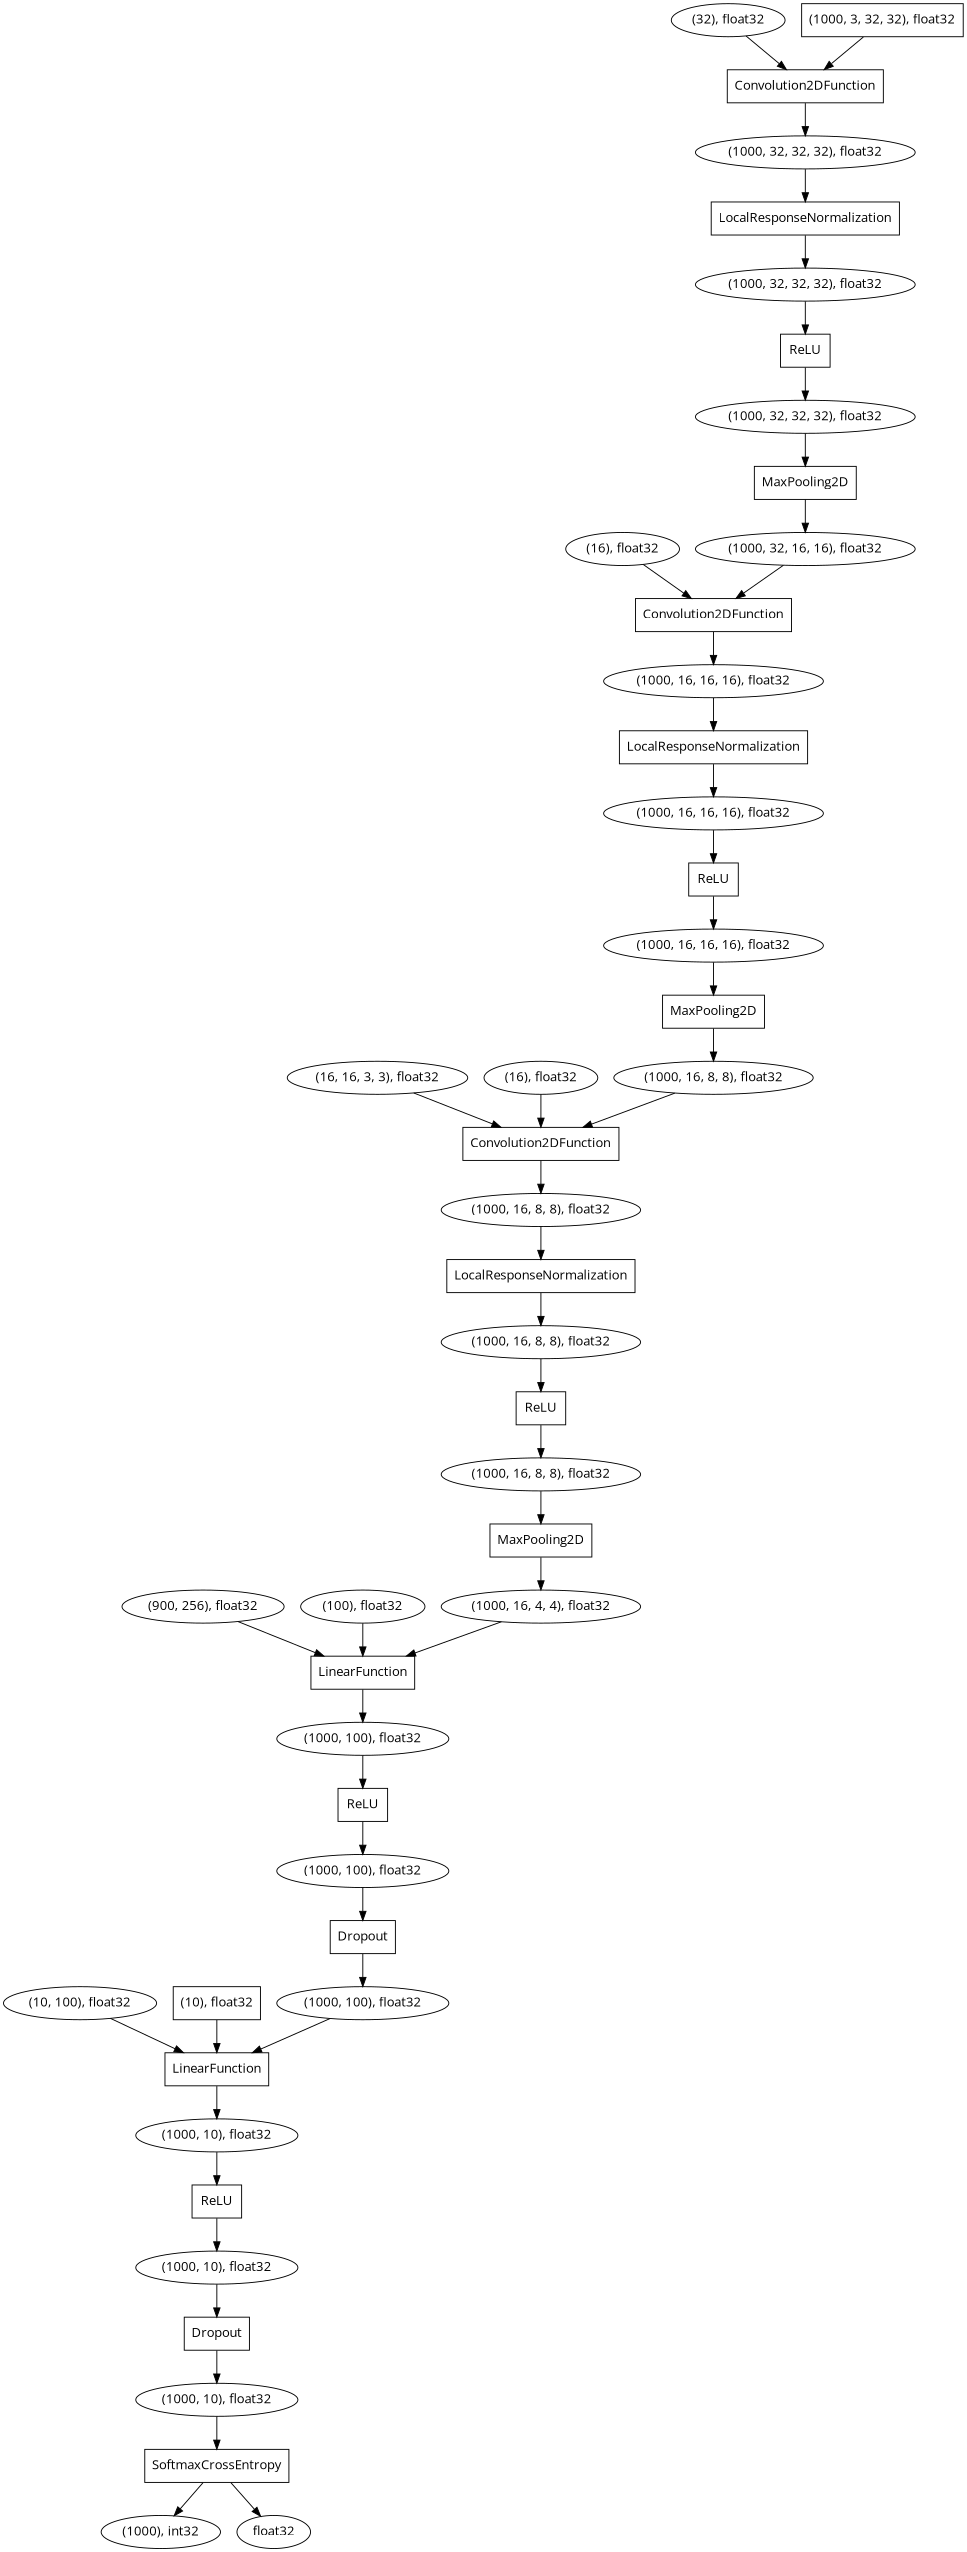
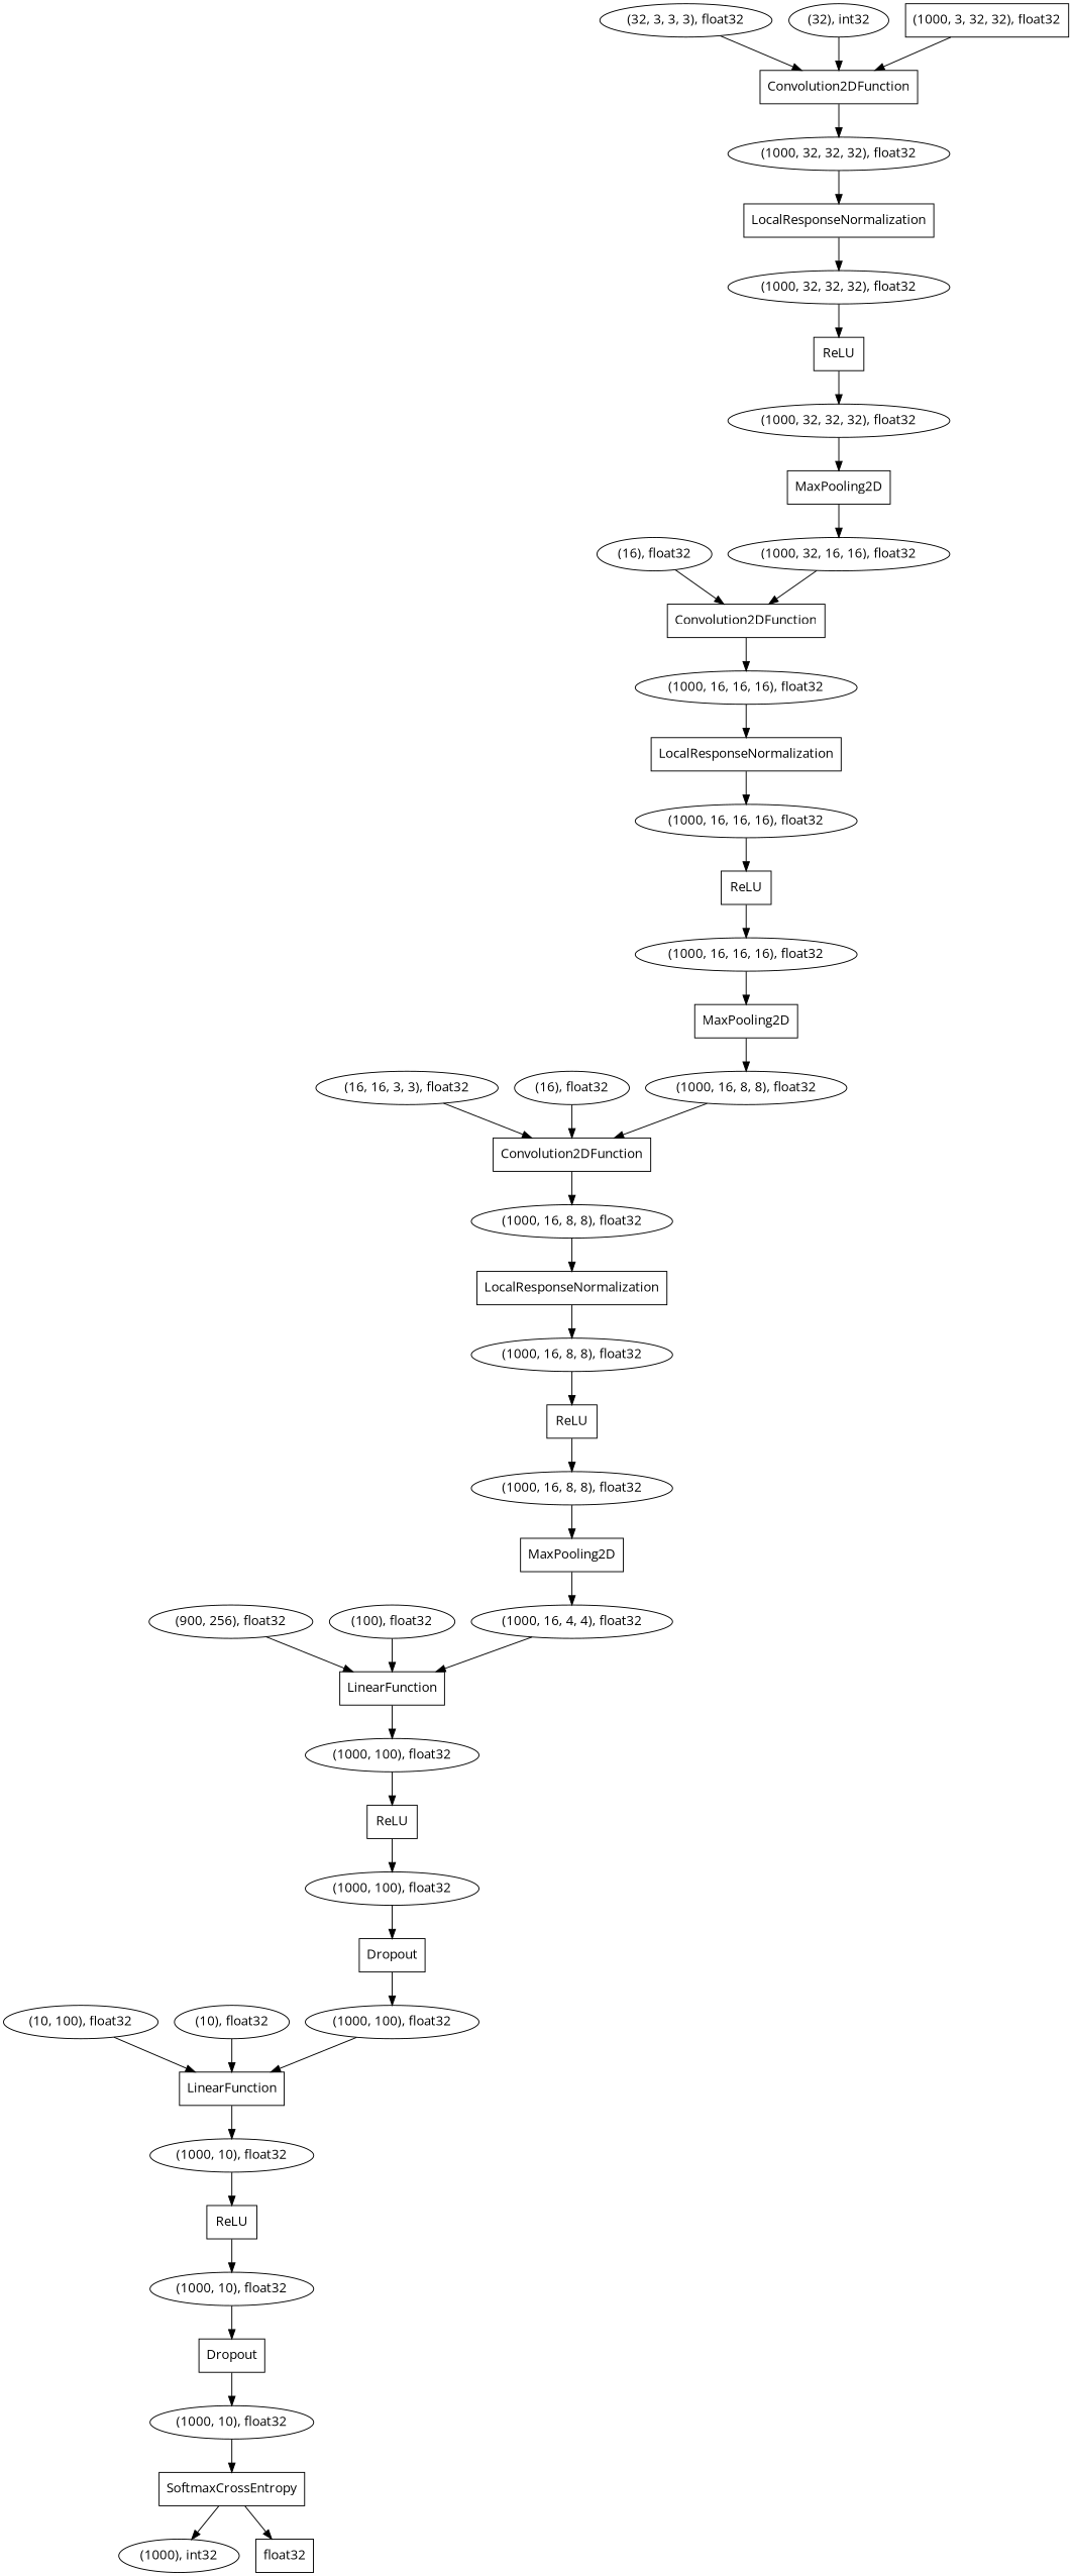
  digraph {
    fontname="Open Sans"
    node [fontname="Open Sans" shape=oval]
    edge [fontname="Open Sans"]
    n1 [label="(1000, 16, 16, 16), float32"]
    n2 [label=MaxPooling2D shape=box]
    n3 [label="(1000, 16, 8, 8), float32"]
+   n4 [label="(32, 3, 3, 3), float32"]
    n5 [label=Convolution2DFunction shape=box]
    n6 [label="(1000, 32, 32, 32), float32"]
    n7 [label="(1000, 10), float32"]
    n8 [label=Dropout shape=box]
    n9 [label="(1000, 10), float32"]
    n10 [label="(1000, 16, 8, 8), float32"]
    n11 [label=LocalResponseNormalization shape=box]
    n12 [label="(1000, 16, 8, 8), float32"]
    n13 [label=LocalResponseNormalization shape=box]
    n14 [label="(1000, 32, 32, 32), float32"]
    n15 [label=ReLU shape=box]
    n16 [label=Dropout shape=box]
    n17 [label="(1000, 100), float32"]
    n18 [label=LinearFunction shape=box]
-   n19 [label="(32), float32"]
+   n19 [label="(32), int32"]
    n20 [label="(1000, 10), float32"]
    n21 [label=ReLU shape=box]
    n22 [label=LocalResponseNormalization shape=box]
    n23 [label="(1000, 16, 16, 16), float32"]
    n24 [label=ReLU shape=box]
    n25 [label="(900, 256), float32"]
    n26 [label=LinearFunction shape=box]
    n27 [label="(1000, 100), float32"]
    n28 [label="(1000, 3, 32, 32), float32" shape=box]
    n29 [label=Convolution2DFunction shape=box]
    n30 [label="(1000, 16, 16, 16), float32"]
    n31 [label="(16, 16, 3, 3), float32"]
    n32 [label=Convolution2DFunction shape=box]
    n33 [label=SoftmaxCrossEntropy shape=box]
    n34 [label="(1000), int32"]
-   n35 [label=float32]
+   n35 [label=float32 shape=box]
    n36 [label="(16), float32"]
    n37 [label="(10, 100), float32"]
    n38 [label=ReLU shape=box]
    n39 [label="(1000, 16, 8, 8), float32"]
    n40 [label=MaxPooling2D shape=box]
    n41 [label=ReLU shape=box]
    n42 [label="(1000, 100), float32"]
    n43 [label="(16), float32"]
    n44 [label="(100), float32"]
    n45 [label="(1000, 32, 32, 32), float32"]
    n46 [label=MaxPooling2D shape=box]
    n47 [label="(1000, 32, 16, 16), float32"]
    n48 [label="(1000, 16, 4, 4), float32"]
-   n49 [label="(10), float32" shape=box]
+   n49 [label="(10), float32"]
    n1 -> n2
    n2 -> n3
    n3 -> n32
+   n4 -> n5
    n5 -> n6
    n6 -> n13
    n7 -> n8
    n8 -> n9
    n9 -> n33
    n10 -> n11
    n11 -> n12
    n12 -> n38
    n13 -> n14
    n14 -> n15
    n15 -> n45
    n16 -> n17
    n17 -> n18
    n18 -> n20
    n19 -> n5
    n20 -> n21
    n21 -> n7
    n22 -> n23
    n23 -> n24
    n24 -> n1
    n25 -> n26
    n26 -> n27
    n27 -> n41
    n28 -> n5
    n29 -> n30
    n30 -> n22
    n31 -> n32
    n32 -> n10
    n33 -> n34
    n33 -> n35
    n36 -> n29
    n37 -> n18
    n38 -> n39
    n39 -> n40
    n40 -> n48
    n41 -> n42
    n42 -> n16
    n43 -> n32
    n44 -> n26
    n45 -> n46
    n46 -> n47
    n47 -> n29
    n48 -> n26
    n49 -> n18
  }
